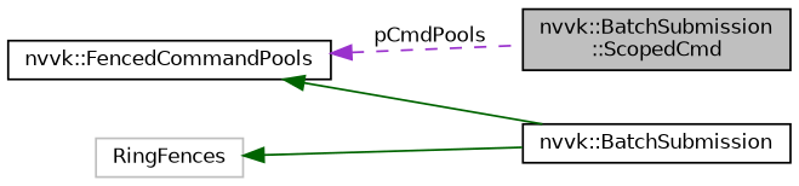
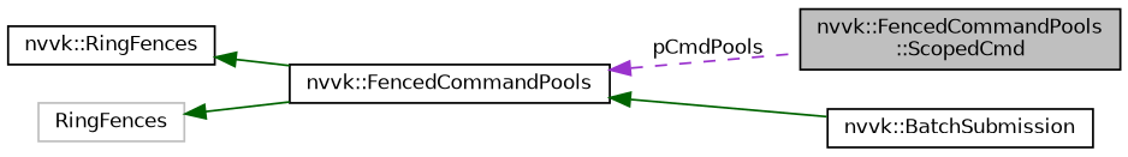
  digraph {
    rankdir=LR
    node [color=black fillcolor=white fontname=Helvetica fontsize=10 shape=record style=filled]
    edge [color=darkgreen dir=back fontname=Helvetica fontsize=10 labelfontname=Helvetica labelfontsize=10 style=solid]
-   n1 [fillcolor=grey75 fontcolor=black height=0.2 label="nvvk::BatchSubmission\l::ScopedCmd" width=0.4]
+   n1 [fillcolor=grey75 fontcolor=black height=0.2 label="nvvk::FencedCommandPools\l::ScopedCmd" width=0.4]
    n2 [height=0.2 label="nvvk::FencedCommandPools" width=0.4]
    n3 [height=0.2 label="nvvk::BatchSubmission" width=0.4]
+   n4 [height=0.2 label="nvvk::RingFences" width=0.4]
    n5 [color=grey75 height=0.2 label=RingFences width=0.4]
    n2 -> n1 [color=darkorchid3 label=" pCmdPools" style=dashed]
    n2 -> n3
-   n5 -> n3
+   n4 -> n2
+   n5 -> n2
  }
